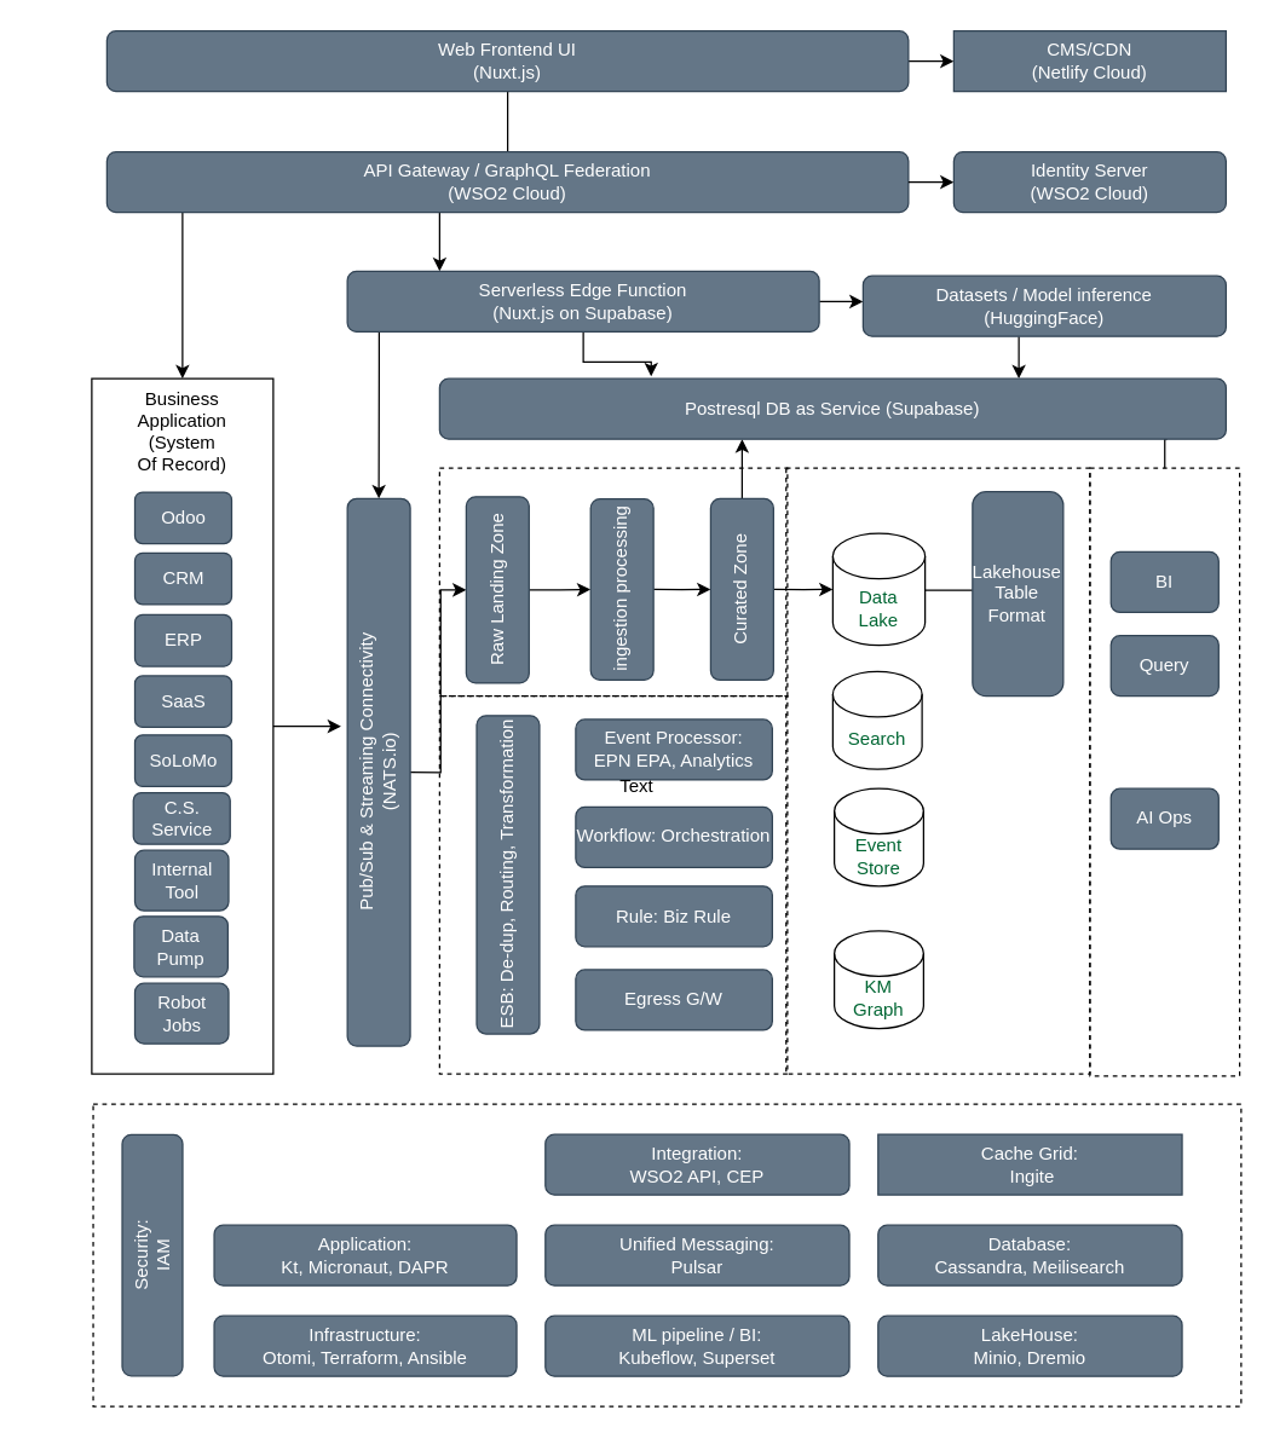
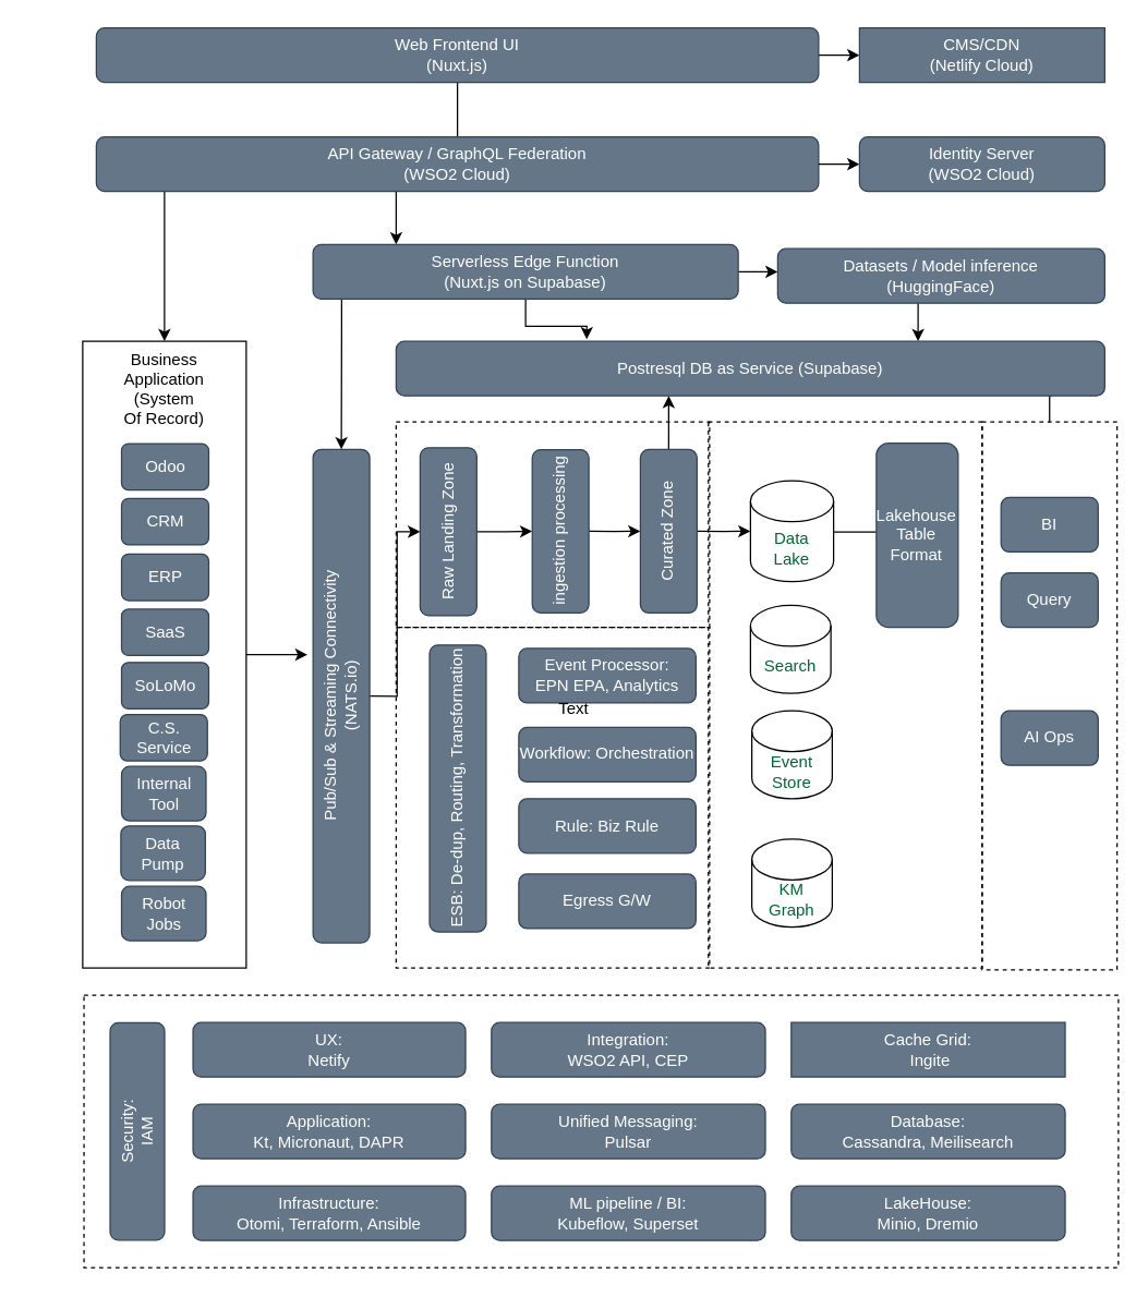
  <mxCell id="0" />
  <mxCell id="1" parent="0" />
  <mxCell id="2" value="" style="rounded=0;whiteSpace=wrap;html=1;align=center;verticalAlign=top;strokeColor=default;fillColor=none;dashed=1;" vertex="1" parent="1"><mxGeometry x="60.94" y="730" width="759.06" height="200" as="geometry" /></mxCell>
  <mxCell id="3" value="" style="rounded=0;whiteSpace=wrap;html=1;align=center;verticalAlign=top;strokeColor=default;fillColor=none;dashed=1;" vertex="1" parent="1"><mxGeometry x="519.12" y="309.23" width="200.88" height="400.77" as="geometry" /></mxCell>
  <mxCell id="4" style="edgeStyle=orthogonalEdgeStyle;rounded=0;orthogonalLoop=1;jettySize=auto;html=1;entryX=0.924;entryY=1.029;entryDx=0;entryDy=0;entryPerimeter=0;startArrow=none;startFill=0;endArrow=classic;endFill=1;" edge="1" parent="1" source="5" target="38"><mxGeometry relative="1" as="geometry" /></mxCell>
  <mxCell id="5" value="" style="rounded=0;whiteSpace=wrap;html=1;align=center;verticalAlign=top;strokeColor=default;fillColor=none;dashed=1;" vertex="1" parent="1"><mxGeometry x="720" y="309.23" width="99" height="402.11" as="geometry" /></mxCell>
  <mxCell id="6" value="" style="rounded=0;whiteSpace=wrap;html=1;align=center;verticalAlign=top;strokeColor=default;fillColor=none;dashed=1;" vertex="1" parent="1"><mxGeometry x="290" y="460" width="230" height="250" as="geometry" /></mxCell>
  <mxCell id="7" value="" style="rounded=0;whiteSpace=wrap;html=1;align=center;verticalAlign=top;strokeColor=default;fillColor=none;dashed=1;" vertex="1" parent="1"><mxGeometry x="290" y="309.23" width="230" height="150.77" as="geometry" /></mxCell>
  <mxCell id="8" style="edgeStyle=orthogonalEdgeStyle;rounded=0;orthogonalLoop=1;jettySize=auto;html=1;fontColor=#000099;startArrow=none;startFill=0;endArrow=none;endFill=0;entryX=0.5;entryY=0;entryDx=0;entryDy=0;" edge="1" parent="1" source="10" target="14"><mxGeometry relative="1" as="geometry" /></mxCell>
  <mxCell id="9" style="edgeStyle=orthogonalEdgeStyle;rounded=0;orthogonalLoop=1;jettySize=auto;html=1;entryX=0;entryY=0.5;entryDx=0;entryDy=0;" edge="1" parent="1" source="10" target="56"><mxGeometry relative="1" as="geometry" /></mxCell>
  <mxCell id="10" value="Web Frontend UI&lt;br&gt;(Nuxt.js)" style="rounded=1;whiteSpace=wrap;html=1;fillColor=#647687;strokeColor=#314354;fontColor=#ffffff;" vertex="1" parent="1"><mxGeometry x="70" y="20" width="530" height="40" as="geometry" /></mxCell>
  <mxCell id="11" style="edgeStyle=orthogonalEdgeStyle;rounded=0;orthogonalLoop=1;jettySize=auto;html=1;fontColor=#000099;startArrow=none;startFill=0;endArrow=classic;endFill=1;" edge="1" parent="1" source="14" target="15"><mxGeometry relative="1" as="geometry"><mxPoint x="130" y="180" as="targetPoint" /><Array as="points"><mxPoint x="120" y="190" /><mxPoint x="120" y="190" /></Array></mxGeometry></mxCell>
  <mxCell id="12" style="edgeStyle=orthogonalEdgeStyle;rounded=0;orthogonalLoop=1;jettySize=auto;html=1;fontColor=#000099;startArrow=none;startFill=0;endArrow=classic;endFill=1;" edge="1" parent="1" source="14" target="28"><mxGeometry relative="1" as="geometry"><Array as="points"><mxPoint x="290" y="150" /><mxPoint x="290" y="150" /></Array></mxGeometry></mxCell>
  <mxCell id="13" style="edgeStyle=orthogonalEdgeStyle;rounded=0;orthogonalLoop=1;jettySize=auto;html=1;startArrow=none;startFill=0;endArrow=classic;endFill=1;exitX=1;exitY=0.5;exitDx=0;exitDy=0;" edge="1" parent="1" source="28" target="30"><mxGeometry relative="1" as="geometry"><Array as="points"><mxPoint x="640" y="199" /><mxPoint x="640" y="199" /></Array></mxGeometry></mxCell>
  <mxCell id="14" value="API Gateway / GraphQL Federation&lt;br&gt;(WSO2 Cloud)" style="rounded=1;whiteSpace=wrap;html=1;fillColor=#647687;strokeColor=#314354;fontColor=#ffffff;" vertex="1" parent="1"><mxGeometry x="70" y="100" width="530" height="40" as="geometry" /></mxCell>
  <mxCell id="15" value="Business&lt;br&gt;Application&lt;br&gt;(System&lt;br&gt;Of Record)" style="rounded=0;whiteSpace=wrap;html=1;align=center;verticalAlign=top;" vertex="1" parent="1"><mxGeometry x="60" y="250" width="120" height="460" as="geometry" /></mxCell>
  <mxCell id="16" value="C.S. Service" style="rounded=1;whiteSpace=wrap;html=1;fillColor=#647687;strokeColor=#314354;fontColor=#ffffff;" vertex="1" parent="15"><mxGeometry x="27.5" y="273.973" width="64" height="34.074" as="geometry" /></mxCell>
  <mxCell id="17" value="Odoo" style="rounded=1;whiteSpace=wrap;html=1;fillColor=#647687;strokeColor=#314354;fontColor=#ffffff;" vertex="1" parent="15"><mxGeometry x="28.5" y="75.105" width="64" height="34.074" as="geometry" /></mxCell>
  <mxCell id="18" value="CRM" style="rounded=1;whiteSpace=wrap;html=1;fillColor=#647687;strokeColor=#314354;fontColor=#ffffff;" vertex="1" parent="15"><mxGeometry x="28.5" y="115.338" width="64" height="34.074" as="geometry" /></mxCell>
  <mxCell id="19" value="ERP" style="rounded=1;whiteSpace=wrap;html=1;fillColor=#647687;strokeColor=#314354;fontColor=#ffffff;" vertex="1" parent="15"><mxGeometry x="28.5" y="156.227" width="64" height="34.074" as="geometry" /></mxCell>
  <mxCell id="20" value="SaaS" style="rounded=1;whiteSpace=wrap;html=1;fillColor=#647687;strokeColor=#314354;fontColor=#ffffff;" vertex="1" parent="15"><mxGeometry x="28.5" y="196.596" width="64" height="34.074" as="geometry" /></mxCell>
  <mxCell id="21" value="SoLoMo" style="rounded=1;whiteSpace=wrap;html=1;fillColor=#647687;strokeColor=#314354;fontColor=#ffffff;" vertex="1" parent="15"><mxGeometry x="28.5" y="235.79" width="64" height="34.074" as="geometry" /></mxCell>
  <mxCell id="22" value="Robot&lt;br&gt;Jobs" style="rounded=1;whiteSpace=wrap;html=1;fillColor=#647687;strokeColor=#314354;fontColor=#ffffff;" vertex="1" parent="15"><mxGeometry x="28.5" y="400" width="62" height="40" as="geometry" /></mxCell>
  <mxCell id="23" value="Internal&lt;br&gt;Tool" style="rounded=1;whiteSpace=wrap;html=1;fillColor=#647687;strokeColor=#314354;fontColor=#ffffff;" vertex="1" parent="15"><mxGeometry x="28.5" y="312.05" width="62" height="40" as="geometry" /></mxCell>
  <mxCell id="24" style="edgeStyle=orthogonalEdgeStyle;rounded=0;orthogonalLoop=1;jettySize=auto;html=1;entryX=0.5;entryY=0;entryDx=0;entryDy=0;fontColor=#000099;startArrow=none;startFill=0;endArrow=classic;endFill=1;" edge="1" parent="1" source="25" target="32"><mxGeometry relative="1" as="geometry" /></mxCell>
  <mxCell id="25" value="Pub/Sub &amp;amp; Streaming Connectivity &lt;br&gt;(NATS.io)" style="rounded=1;whiteSpace=wrap;html=1;fillColor=#647687;strokeColor=#314354;fontColor=#ffffff;rotation=-90;" vertex="1" parent="1"><mxGeometry x="68.65" y="489.66" width="362.29" height="41.55" as="geometry" /></mxCell>
  <mxCell id="26" style="edgeStyle=orthogonalEdgeStyle;rounded=0;orthogonalLoop=1;jettySize=auto;html=1;fontColor=#000099;startArrow=none;startFill=0;endArrow=classic;endFill=1;entryX=0.269;entryY=-0.037;entryDx=0;entryDy=0;entryPerimeter=0;" edge="1" parent="1" source="28" target="38"><mxGeometry relative="1" as="geometry"><Array as="points" /></mxGeometry></mxCell>
  <mxCell id="27" style="edgeStyle=orthogonalEdgeStyle;rounded=0;orthogonalLoop=1;jettySize=auto;html=1;entryX=1;entryY=0.5;entryDx=0;entryDy=0;" edge="1" parent="1" source="28" target="25"><mxGeometry relative="1" as="geometry"><Array as="points"><mxPoint x="250" y="240" /><mxPoint x="250" y="240" /></Array></mxGeometry></mxCell>
  <mxCell id="28" value="Serverless Edge Function&lt;br&gt;(Nuxt.js on Supabase)" style="rounded=1;whiteSpace=wrap;html=1;fillColor=#647687;strokeColor=#314354;fontColor=#ffffff;" vertex="1" parent="1"><mxGeometry x="229" y="179" width="312" height="40" as="geometry" /></mxCell>
  <mxCell id="29" style="edgeStyle=orthogonalEdgeStyle;rounded=0;orthogonalLoop=1;jettySize=auto;html=1;startArrow=none;startFill=0;endArrow=classic;endFill=1;" edge="1" parent="1" source="30" target="38"><mxGeometry relative="1" as="geometry"><Array as="points"><mxPoint x="673" y="240" /><mxPoint x="673" y="240" /></Array></mxGeometry></mxCell>
  <mxCell id="30" value="Datasets / Model inference&lt;br&gt;(HuggingFace)" style="rounded=1;whiteSpace=wrap;html=1;fillColor=#647687;strokeColor=#314354;fontColor=#ffffff;" vertex="1" parent="1"><mxGeometry x="570" y="182" width="240" height="40" as="geometry" /></mxCell>
  <mxCell id="31" style="edgeStyle=orthogonalEdgeStyle;rounded=0;orthogonalLoop=1;jettySize=auto;html=1;entryX=0.5;entryY=0;entryDx=0;entryDy=0;fontColor=#000099;startArrow=none;startFill=0;endArrow=classic;endFill=1;" edge="1" parent="1" source="32" target="34"><mxGeometry relative="1" as="geometry" /></mxCell>
  <mxCell id="32" value="Raw Landing Zone" style="rounded=1;whiteSpace=wrap;html=1;fillColor=#647687;strokeColor=#314354;fontColor=#ffffff;rotation=-90;" vertex="1" parent="1"><mxGeometry x="266.73" y="369" width="123.27" height="41.55" as="geometry" /></mxCell>
  <mxCell id="33" style="edgeStyle=orthogonalEdgeStyle;rounded=0;orthogonalLoop=1;jettySize=auto;html=1;entryX=0.5;entryY=0;entryDx=0;entryDy=0;fontColor=#000099;startArrow=none;startFill=0;endArrow=classic;endFill=1;" edge="1" parent="1" source="34" target="37"><mxGeometry relative="1" as="geometry" /></mxCell>
  <mxCell id="34" value="ingestion processing" style="rounded=1;whiteSpace=wrap;html=1;fillColor=#647687;strokeColor=#314354;fontColor=#ffffff;rotation=-90;" vertex="1" parent="1"><mxGeometry x="350.71" y="368.71" width="119.86" height="41.55" as="geometry" /></mxCell>
  <mxCell id="35" style="edgeStyle=orthogonalEdgeStyle;rounded=0;orthogonalLoop=1;jettySize=auto;html=1;fontColor=#006633;startArrow=none;startFill=0;endArrow=classic;endFill=1;" edge="1" parent="1" source="37" target="38"><mxGeometry relative="1" as="geometry"><Array as="points"><mxPoint x="490" y="320" /><mxPoint x="490" y="320" /></Array></mxGeometry></mxCell>
  <mxCell id="36" style="edgeStyle=orthogonalEdgeStyle;rounded=0;orthogonalLoop=1;jettySize=auto;html=1;entryX=0;entryY=0.5;entryDx=0;entryDy=0;entryPerimeter=0;fontColor=#000099;startArrow=none;startFill=0;endArrow=classic;endFill=1;" edge="1" parent="1" source="37" target="39"><mxGeometry relative="1" as="geometry"><Array as="points" /></mxGeometry></mxCell>
  <mxCell id="37" value="Curated Zone" style="rounded=1;whiteSpace=wrap;html=1;fillColor=#647687;strokeColor=#314354;fontColor=#ffffff;rotation=-90;" vertex="1" parent="1"><mxGeometry x="430" y="368.71" width="120" height="41.55" as="geometry" /></mxCell>
  <mxCell id="38" value="Postresql DB as Service (Supabase)" style="rounded=1;whiteSpace=wrap;html=1;fillColor=#647687;strokeColor=#314354;fontColor=#ffffff;" vertex="1" parent="1"><mxGeometry x="290" y="250" width="520" height="40" as="geometry" /></mxCell>
  <mxCell id="39" value="Data&lt;br&gt;Lake" style="shape=cylinder3;whiteSpace=wrap;html=1;boundedLbl=1;backgroundOutline=1;size=15;fillStyle=auto;fontColor=#006633;fillColor=default;" vertex="1" parent="1"><mxGeometry x="550" y="352.48" width="61" height="74" as="geometry" /></mxCell>
  <mxCell id="40" style="edgeStyle=orthogonalEdgeStyle;rounded=0;orthogonalLoop=1;jettySize=auto;html=1;startArrow=none;startFill=0;endArrow=none;endFill=0;" edge="1" parent="1" source="41" target="39"><mxGeometry relative="1" as="geometry"><Array as="points"><mxPoint x="630" y="390" /><mxPoint x="630" y="390" /></Array></mxGeometry></mxCell>
  <mxCell id="41" value="Lakehouse&lt;br&gt;Table Format" style="rounded=1;whiteSpace=wrap;html=1;fillColor=#647687;strokeColor=#314354;fontColor=#ffffff;" vertex="1" parent="1"><mxGeometry x="642.38" y="324.89" width="60" height="135.11" as="geometry" /></mxCell>
  <mxCell id="42" value="Rule: Biz Rule" style="rounded=1;whiteSpace=wrap;html=1;fillColor=#647687;strokeColor=#314354;fontColor=#ffffff;" vertex="1" parent="1"><mxGeometry x="380" y="585.77" width="130" height="40" as="geometry" /></mxCell>
  <mxCell id="43" value="Workflow: Orchestration" style="rounded=1;whiteSpace=wrap;html=1;fillColor=#647687;strokeColor=#314354;fontColor=#ffffff;" vertex="1" parent="1"><mxGeometry x="380" y="533.44" width="130" height="40" as="geometry" /></mxCell>
  <mxCell id="44" value="Event Processor: &lt;br&gt;EPN EPA, Analytics" style="rounded=1;whiteSpace=wrap;html=1;fillColor=#647687;strokeColor=#314354;fontColor=#ffffff;" vertex="1" parent="1"><mxGeometry x="380" y="475.44" width="130" height="40" as="geometry" /></mxCell>
  <mxCell id="45" value="Query" style="rounded=1;whiteSpace=wrap;html=1;fillColor=#647687;strokeColor=#314354;fontColor=#ffffff;" vertex="1" parent="1"><mxGeometry x="733.88" y="420" width="71.25" height="40" as="geometry" /></mxCell>
  <mxCell id="46" value="ESB: De-dup, Routing, Transformation" style="rounded=1;whiteSpace=wrap;html=1;fillColor=#647687;strokeColor=#314354;fontColor=#ffffff;rotation=-90;" vertex="1" parent="1"><mxGeometry x="230" y="557.45" width="210.56" height="41.55" as="geometry" /></mxCell>
  <mxCell id="47" style="edgeStyle=orthogonalEdgeStyle;rounded=0;orthogonalLoop=1;jettySize=auto;html=1;endArrow=none;endFill=0;startArrow=classic;startFill=1;" edge="1" parent="1" source="48" target="14"><mxGeometry relative="1" as="geometry" /></mxCell>
  <mxCell id="48" value="Identity Server&lt;br&gt;(WSO2 Cloud)" style="rounded=1;whiteSpace=wrap;html=1;fillColor=#647687;strokeColor=#314354;fontColor=#ffffff;" vertex="1" parent="1"><mxGeometry x="630" y="100" width="180" height="40" as="geometry" /></mxCell>
  <mxCell id="49" value="Egress G/W" style="rounded=1;whiteSpace=wrap;html=1;fillColor=#647687;strokeColor=#314354;fontColor=#ffffff;" vertex="1" parent="1"><mxGeometry x="380" y="641.01" width="130" height="40" as="geometry" /></mxCell>
  <mxCell id="50" value="BI" style="rounded=1;whiteSpace=wrap;html=1;fillColor=#647687;strokeColor=#314354;fontColor=#ffffff;" vertex="1" parent="1"><mxGeometry x="733.88" y="364.61" width="71.25" height="40" as="geometry" /></mxCell>
  <mxCell id="51" value="Data&lt;br&gt;Pump" style="rounded=1;whiteSpace=wrap;html=1;fillColor=#647687;strokeColor=#314354;fontColor=#ffffff;" vertex="1" parent="1"><mxGeometry x="88" y="605.78" width="62" height="40" as="geometry" /></mxCell>
  <mxCell id="52" style="edgeStyle=orthogonalEdgeStyle;rounded=0;orthogonalLoop=1;jettySize=auto;html=1;exitX=0.5;exitY=1;exitDx=0;exitDy=0;startArrow=none;startFill=0;endArrow=none;endFill=0;" edge="1" parent="1" source="15" target="15"><mxGeometry relative="1" as="geometry" /></mxCell>
  <mxCell id="53" value="Search" style="shape=cylinder3;whiteSpace=wrap;html=1;boundedLbl=1;backgroundOutline=1;size=15;fillStyle=auto;fontColor=#006633;fillColor=default;" vertex="1" parent="1"><mxGeometry x="550" y="443.89" width="59" height="64.56" as="geometry" /></mxCell>
  <mxCell id="54" value="Event&lt;br&gt;Store" style="shape=cylinder3;whiteSpace=wrap;html=1;boundedLbl=1;backgroundOutline=1;size=15;fillStyle=auto;fontColor=#006633;fillColor=default;" vertex="1" parent="1"><mxGeometry x="551" y="521.21" width="59" height="64.56" as="geometry" /></mxCell>
  <mxCell id="55" value="KM&lt;br&gt;Graph" style="shape=cylinder3;whiteSpace=wrap;html=1;boundedLbl=1;backgroundOutline=1;size=15;fillStyle=auto;fontColor=#006633;fillColor=default;" vertex="1" parent="1"><mxGeometry x="551" y="615.44" width="59" height="64.56" as="geometry" /></mxCell>
  <mxCell id="56" value="CMS/CDN&lt;br&gt;(Netlify Cloud)" style="whiteSpace=wrap;html=1;fillColor=#647687;strokeColor=#314354;fontColor=#ffffff;rounded=0;" vertex="1" parent="1"><mxGeometry x="630" y="20" width="180" height="40" as="geometry" /></mxCell>
+ <mxCell id="57" value="UX: &lt;br&gt;Netify" style="rounded=1;whiteSpace=wrap;html=1;fillColor=#647687;fontColor=#ffffff;strokeColor=#314354;" vertex="1" parent="1"><mxGeometry x="140.94" y="750" width="200" height="40" as="geometry" /></mxCell>
  <mxCell id="58" value="Application: &lt;br&gt;Kt, Micronaut, DAPR" style="rounded=1;whiteSpace=wrap;html=1;fillColor=#647687;fontColor=#ffffff;strokeColor=#314354;" vertex="1" parent="1"><mxGeometry x="140.94" y="810" width="200" height="40" as="geometry" /></mxCell>
  <mxCell id="59" value="Unified Messaging: &lt;br&gt;Pulsar" style="rounded=1;whiteSpace=wrap;html=1;fillColor=#647687;fontColor=#ffffff;strokeColor=#314354;" vertex="1" parent="1"><mxGeometry x="359.94" y="810" width="201" height="40" as="geometry" /></mxCell>
  <mxCell id="60" value="Integration: &lt;br&gt;WSO2 API, CEP" style="rounded=1;whiteSpace=wrap;html=1;fillColor=#647687;fontColor=#ffffff;strokeColor=#314354;" vertex="1" parent="1"><mxGeometry x="359.94" y="750" width="201" height="40" as="geometry" /></mxCell>
  <mxCell id="61" value="LakeHouse: &lt;br&gt;Minio, Dremio" style="rounded=1;whiteSpace=wrap;html=1;fillColor=#647687;fontColor=#ffffff;strokeColor=#314354;" vertex="1" parent="1"><mxGeometry x="579.94" y="870" width="201" height="40" as="geometry" /></mxCell>
  <mxCell id="62" value="Security: &lt;br&gt;IAM" style="rounded=1;whiteSpace=wrap;html=1;rotation=-90;fillColor=#647687;fontColor=#ffffff;strokeColor=#314354;" vertex="1" parent="1"><mxGeometry x="20.35" y="810" width="159.5" height="40" as="geometry" /></mxCell>
  <mxCell id="63" value="Infrastructure: &lt;br&gt;Otomi, Terraform, Ansible" style="rounded=1;whiteSpace=wrap;html=1;fillColor=#647687;fontColor=#ffffff;strokeColor=#314354;" vertex="1" parent="1"><mxGeometry x="140.94" y="870" width="200" height="40" as="geometry" /></mxCell>
  <mxCell id="64" value="Database: &lt;br&gt;Cassandra, Meilisearch" style="rounded=1;whiteSpace=wrap;html=1;fillColor=#647687;fontColor=#ffffff;strokeColor=#314354;" vertex="1" parent="1"><mxGeometry x="579.94" y="810" width="201" height="40" as="geometry" /></mxCell>
  <mxCell id="65" value="Cache Grid:&lt;br&gt;&amp;nbsp;Ingite" style="whiteSpace=wrap;html=1;fillColor=#647687;fontColor=#ffffff;strokeColor=#314354;rounded=0;" vertex="1" parent="1"><mxGeometry x="579.94" y="750" width="201" height="40" as="geometry" /></mxCell>
  <mxCell id="66" value="ML pipeline / BI:&lt;br&gt;Kubeflow, Superset" style="rounded=1;whiteSpace=wrap;html=1;fillColor=#647687;fontColor=#ffffff;strokeColor=#314354;" vertex="1" parent="1"><mxGeometry x="359.94" y="870" width="201" height="40" as="geometry" /></mxCell>
  <mxCell id="67" value="AI Ops" style="rounded=1;whiteSpace=wrap;html=1;fillColor=#647687;strokeColor=#314354;fontColor=#ffffff;" vertex="1" parent="1"><mxGeometry x="733.88" y="521.21" width="71.25" height="40" as="geometry" /></mxCell>
  <mxCell id="68" value="Text" style="text;html=1;resizable=0;autosize=1;align=center;verticalAlign=middle;points=[];fillColor=none;strokeColor=none;rounded=0;" vertex="1" parent="1"><mxGeometry x="395" y="505" width="50" height="30" as="geometry" /></mxCell>
  <mxCell id="69" style="edgeStyle=orthogonalEdgeStyle;rounded=0;orthogonalLoop=1;jettySize=auto;html=1;entryX=0.584;entryY=-0.1;entryDx=0;entryDy=0;entryPerimeter=0;" edge="1" parent="1" source="15" target="25"><mxGeometry relative="1" as="geometry" /></mxCell>
